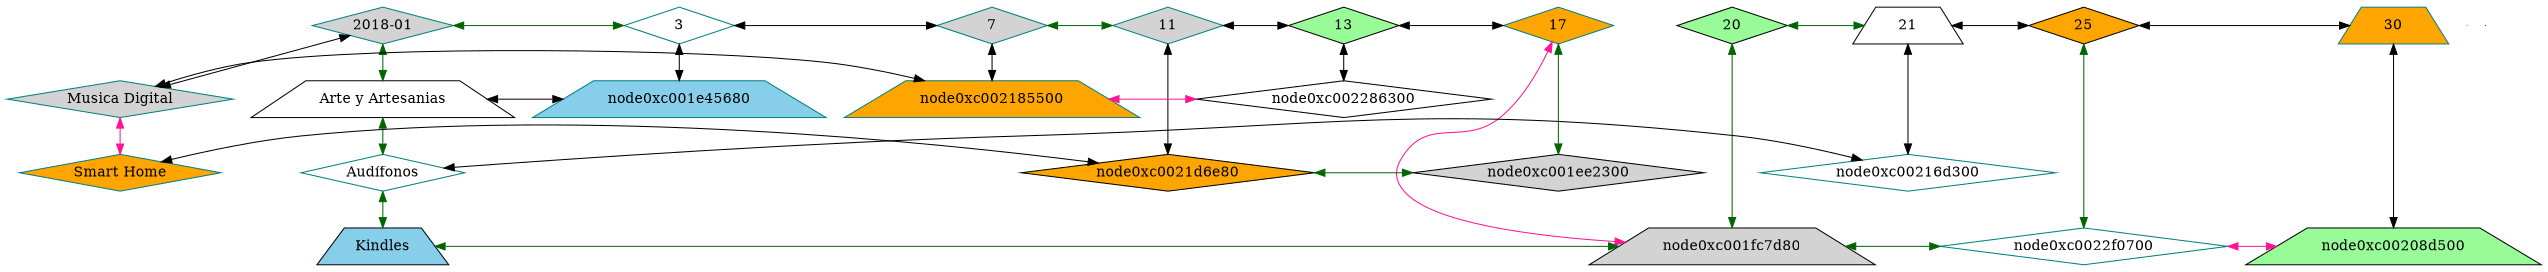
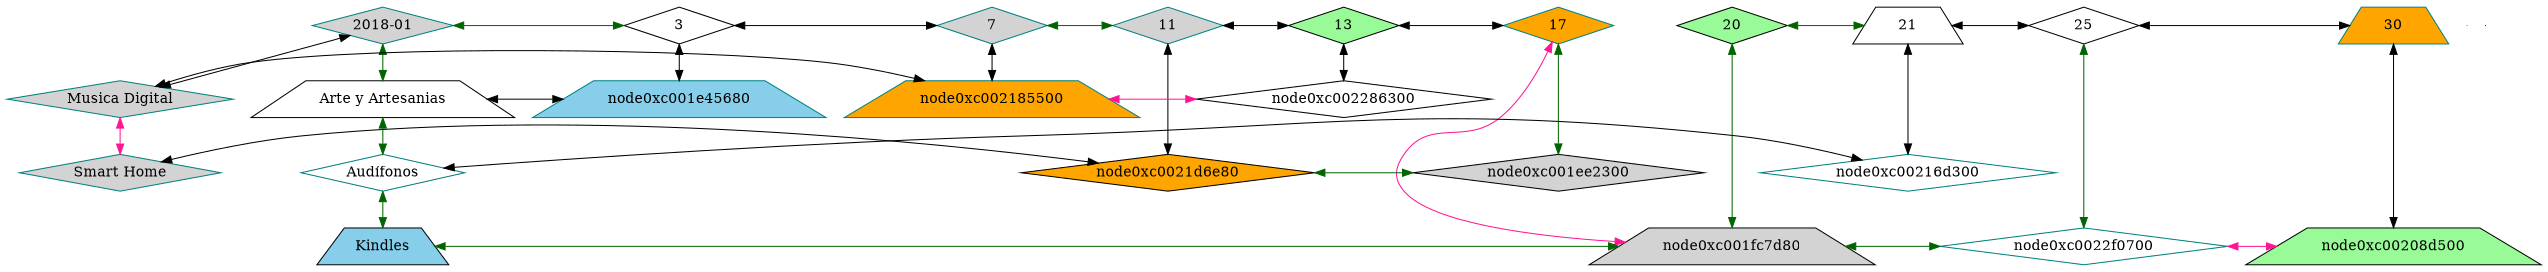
  digraph {
    fontname="DejaVu Serif"
    node [color=teal fillcolor=white fontname="DejaVu Serif" group=1 shape=diamond style=filled]
    edge [color=black dir=both fontname="DejaVu Serif"]
    n1 [fillcolor=lightgrey label="2018-01" width=1.5]
-   n2 [group=3 label=3 width=1.5]
+   n2 [color=black group=3 label=3 width=1.5]
    n3 [fillcolor=lightgrey group=7 label=7 width=1.5]
    n4 [fillcolor=lightgrey group=11 label=11 width=1.5]
    n5 [color=black fillcolor=palegreen group=13 label=13 width=1.5]
    n6 [fillcolor=orange group=17 label=17 width=1.5]
    n7 [color=black fillcolor=palegreen group=20 label=20 width=1.5]
    n8 [color=black group=21 label=21 shape=trapezium width=1.5]
-   n9 [color=black fillcolor=orange group=25 label=25 width=1.5]
+   n9 [color=black group=25 label=25 width=1.5]
    n10 [fillcolor=orange group=30 label=30 shape=trapezium width=1.5]
    n11 [color=black label="Arte y Artesanias" shape=trapezium width=1.5]
    node0xc001e45680 [fillcolor=skyblue group=3 shape=trapezium width=0.5]
    n13 [label="Audífonos" width=1.5]
    node0xc00216d300 [group=21 width=0.5]
    n15 [color=black fillcolor=skyblue label=Kindles shape=trapezium width=1.5]
    node0xc001fc7d80 [color=black fillcolor=lightgrey group=20 shape=trapezium width=0.5]
    node0xc0022f0700 [group=25 width=0.5]
    node0xc00208d500 [color=black fillcolor=palegreen group=30 shape=trapezium width=0.5]
    n19 [fillcolor=lightgrey label="Musica Digital" width=1.5]
    node0xc002185500 [fillcolor=orange group=7 shape=trapezium width=0.5]
    node0xc002286300 [color=black group=13 width=0.5]
-   n22 [fillcolor=orange label="Smart Home" width=1.5]
+   n22 [fillcolor=lightgrey label="Smart Home" width=1.5]
    node0xc0021d6e80 [color=black fillcolor=orange group=11 width=0.5]
    node0xc001ee2300 [color=black fillcolor=lightgrey group=17 width=0.5]
    e0 [fillcolor=palegreen shape=point width=0 group=""]
    e1 [color=black shape=point width=0 group=""]
    subgraph sub_1 {
      rank=same
      n1
      n2
    }
    subgraph sub_2 {
      rank=same
      n2
      n3
    }
    subgraph sub_3 {
      rank=same
      n3
      n4
    }
    subgraph sub_4 {
      rank=same
      n4
      n5
    }
    subgraph sub_5 {
      rank=same
      n5
      n6
    }
    subgraph sub_6 {
      rank=same
      n6
      n7
    }
    subgraph sub_7 {
      rank=same
      n7
      n8
    }
    subgraph sub_8 {
      rank=same
      n8
      n9
    }
    subgraph sub_9 {
      rank=same
      n9
      n10
    }
    subgraph sub_10 {
      rank=same
      n11
      node0xc001e45680
    }
    subgraph sub_11 {
      rank=same
      n13
      node0xc00216d300
    }
    subgraph sub_12 {
      rank=same
      n15
      node0xc001fc7d80
    }
    subgraph sub_13 {
      rank=same
      node0xc001fc7d80
      node0xc0022f0700
    }
    subgraph sub_14 {
      rank=same
      node0xc0022f0700
      node0xc00208d500
    }
    subgraph sub_15 {
      rank=same
      n19
      node0xc002185500
    }
    subgraph sub_16 {
      rank=same
      node0xc002185500
      node0xc002286300
    }
    subgraph sub_17 {
      rank=same
      n22
      node0xc0021d6e80
    }
    subgraph sub_18 {
      rank=same
      node0xc0021d6e80
      node0xc001ee2300
    }
    n1 -> n2 [color=darkgreen]
    n1 -> n11 [color=darkgreen]
    n1 -> n19
    n2 -> n3
    n2 -> node0xc001e45680
    n3 -> n4 [color=darkgreen]
    n3 -> node0xc002185500
    n4 -> n5
    n4 -> node0xc0021d6e80
    n5 -> n6
    n5 -> node0xc002286300
    n6 -> node0xc001fc7d80 [color=deeppink]
    n6 -> node0xc001ee2300 [color=darkgreen]
    n7 -> n8 [color=darkgreen]
    n7 -> node0xc001fc7d80 [color=darkgreen]
    n8 -> n9
    n8 -> node0xc00216d300
    n9 -> n10
    n9 -> node0xc0022f0700 [color=darkgreen]
    n10 -> node0xc00208d500
    n11 -> node0xc001e45680
    n11 -> n13 [color=darkgreen]
    n13 -> node0xc00216d300
    n13 -> n15 [color=darkgreen]
    n15 -> node0xc001fc7d80 [color=darkgreen]
    node0xc001fc7d80 -> node0xc0022f0700 [color=darkgreen]
    node0xc0022f0700 -> node0xc00208d500 [color=deeppink]
    n19 -> node0xc002185500
    n19 -> n22 [color=deeppink]
    node0xc002185500 -> node0xc002286300 [color=deeppink]
    n22 -> node0xc0021d6e80
    node0xc0021d6e80 -> node0xc001ee2300 [color=darkgreen]
  }
